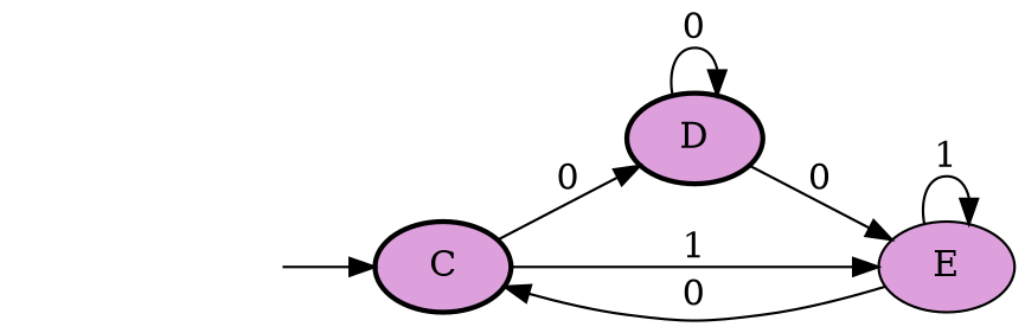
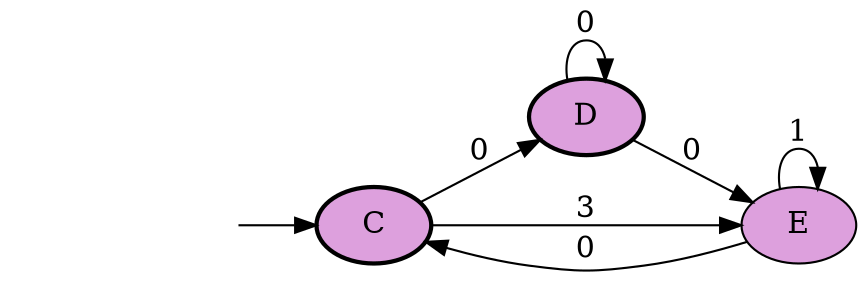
  digraph {
    rankdir=LR
    node [style=filled fillcolor=plum]
    _invisible [style=invis fillcolor=""]
    C [penwidth=2]
    D [penwidth=2]
    E
    _invisible -> C
    C -> D [label=0]
-   C -> E [label=1]
+   C -> E [label=3]
    D -> D [label=0]
    D -> E [label=0]
    E -> C [label=0]
    E -> E [label=1]
  }
